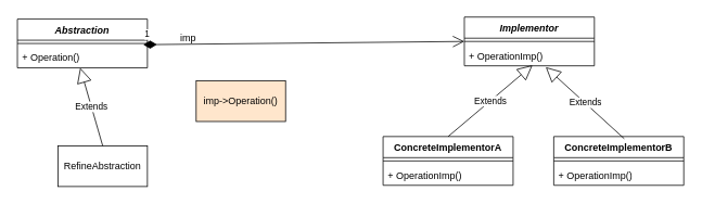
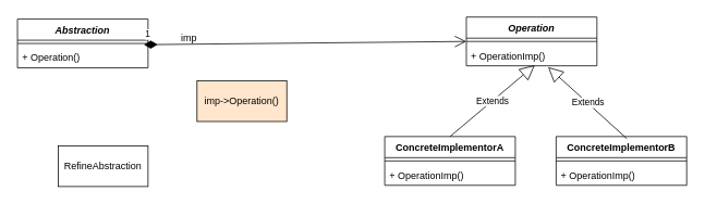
  <mxCell id="0" />
  <mxCell id="1" parent="0" />
  <mxCell id="2" value="&lt;i&gt;Abstraction&lt;/i&gt;" style="swimlane;fontStyle=1;align=center;verticalAlign=top;childLayout=stackLayout;horizontal=1;startSize=26;horizontalStack=0;resizeParent=1;resizeParentMax=0;resizeLast=0;collapsible=1;marginBottom=0;whiteSpace=wrap;html=1;" vertex="1" parent="1"><mxGeometry x="20" y="23" width="160" height="60" as="geometry" /></mxCell>
  <mxCell id="3" value="" style="line;strokeWidth=1;fillColor=none;align=left;verticalAlign=middle;spacingTop=-1;spacingLeft=3;spacingRight=3;rotatable=0;labelPosition=right;points=[];portConstraint=eastwest;strokeColor=inherit;" vertex="1" parent="2"><mxGeometry y="26" width="160" height="8" as="geometry" /></mxCell>
  <mxCell id="4" value="+ Operation()" style="text;strokeColor=none;fillColor=none;align=left;verticalAlign=top;spacingLeft=4;spacingRight=4;overflow=hidden;rotatable=0;points=[[0,0.5],[1,0.5]];portConstraint=eastwest;whiteSpace=wrap;html=1;" vertex="1" parent="2"><mxGeometry y="34" width="160" height="26" as="geometry" /></mxCell>
  <mxCell id="5" value="RefineAbstraction" style="html=1;whiteSpace=wrap;" vertex="1" parent="1"><mxGeometry x="70" y="179" width="110" height="50" as="geometry" /></mxCell>
- <mxCell id="6" value="Extends" style="endArrow=block;endSize=16;endFill=0;html=1;rounded=0;entryX=0.483;entryY=1.002;entryDx=0;entryDy=0;entryPerimeter=0;exitX=0.5;exitY=0;exitDx=0;exitDy=0;" edge="1" parent="1" source="5" target="4"><mxGeometry width="160" relative="1" as="geometry"><mxPoint x="270" y="169" as="sourcePoint" /><mxPoint x="430" y="169" as="targetPoint" /></mxGeometry></mxCell>
- <mxCell id="7" value="&lt;i&gt;Implementor&lt;/i&gt;" style="swimlane;fontStyle=1;align=center;verticalAlign=top;childLayout=stackLayout;horizontal=1;startSize=26;horizontalStack=0;resizeParent=1;resizeParentMax=0;resizeLast=0;collapsible=1;marginBottom=0;whiteSpace=wrap;html=1;" vertex="1" parent="1"><mxGeometry x="570" y="20.5" width="160" height="60" as="geometry" /></mxCell>
+ <mxCell id="7" value="&lt;i&gt;Operation&lt;/i&gt;" style="swimlane;fontStyle=1;align=center;verticalAlign=top;childLayout=stackLayout;horizontal=1;startSize=26;horizontalStack=0;resizeParent=1;resizeParentMax=0;resizeLast=0;collapsible=1;marginBottom=0;whiteSpace=wrap;html=1;" vertex="1" parent="1"><mxGeometry x="570" y="20.5" width="160" height="60" as="geometry" /></mxCell>
  <mxCell id="8" value="" style="line;strokeWidth=1;fillColor=none;align=left;verticalAlign=middle;spacingTop=-1;spacingLeft=3;spacingRight=3;rotatable=0;labelPosition=right;points=[];portConstraint=eastwest;strokeColor=inherit;" vertex="1" parent="7"><mxGeometry y="26" width="160" height="8" as="geometry" /></mxCell>
  <mxCell id="9" value="+ OperationImp()" style="text;strokeColor=none;fillColor=none;align=left;verticalAlign=top;spacingLeft=4;spacingRight=4;overflow=hidden;rotatable=0;points=[[0,0.5],[1,0.5]];portConstraint=eastwest;whiteSpace=wrap;html=1;" vertex="1" parent="7"><mxGeometry y="34" width="160" height="26" as="geometry" /></mxCell>
  <mxCell id="10" value="ConcreteImplementorA" style="swimlane;fontStyle=1;align=center;verticalAlign=top;childLayout=stackLayout;horizontal=1;startSize=26;horizontalStack=0;resizeParent=1;resizeParentMax=0;resizeLast=0;collapsible=1;marginBottom=0;whiteSpace=wrap;html=1;" vertex="1" parent="1"><mxGeometry x="470" y="167.5" width="160" height="60" as="geometry" /></mxCell>
  <mxCell id="11" value="" style="line;strokeWidth=1;fillColor=none;align=left;verticalAlign=middle;spacingTop=-1;spacingLeft=3;spacingRight=3;rotatable=0;labelPosition=right;points=[];portConstraint=eastwest;strokeColor=inherit;" vertex="1" parent="10"><mxGeometry y="26" width="160" height="8" as="geometry" /></mxCell>
  <mxCell id="12" value="+ OperationImp()" style="text;strokeColor=none;fillColor=none;align=left;verticalAlign=top;spacingLeft=4;spacingRight=4;overflow=hidden;rotatable=0;points=[[0,0.5],[1,0.5]];portConstraint=eastwest;whiteSpace=wrap;html=1;" vertex="1" parent="10"><mxGeometry y="34" width="160" height="26" as="geometry" /></mxCell>
  <mxCell id="13" value="ConcreteImplementorB" style="swimlane;fontStyle=1;align=center;verticalAlign=top;childLayout=stackLayout;horizontal=1;startSize=26;horizontalStack=0;resizeParent=1;resizeParentMax=0;resizeLast=0;collapsible=1;marginBottom=0;whiteSpace=wrap;html=1;" vertex="1" parent="1"><mxGeometry x="680" y="167.5" width="160" height="60" as="geometry" /></mxCell>
  <mxCell id="14" value="" style="line;strokeWidth=1;fillColor=none;align=left;verticalAlign=middle;spacingTop=-1;spacingLeft=3;spacingRight=3;rotatable=0;labelPosition=right;points=[];portConstraint=eastwest;strokeColor=inherit;" vertex="1" parent="13"><mxGeometry y="26" width="160" height="8" as="geometry" /></mxCell>
  <mxCell id="15" value="+ OperationImp()" style="text;strokeColor=none;fillColor=none;align=left;verticalAlign=top;spacingLeft=4;spacingRight=4;overflow=hidden;rotatable=0;points=[[0,0.5],[1,0.5]];portConstraint=eastwest;whiteSpace=wrap;html=1;" vertex="1" parent="13"><mxGeometry y="34" width="160" height="26" as="geometry" /></mxCell>
  <mxCell id="16" value="Extends" style="endArrow=block;endSize=16;endFill=0;html=1;rounded=0;entryX=0.524;entryY=0.971;entryDx=0;entryDy=0;entryPerimeter=0;exitX=0.5;exitY=0;exitDx=0;exitDy=0;" edge="1" parent="1" source="10" target="9"><mxGeometry width="160" relative="1" as="geometry"><mxPoint x="550" y="187.5" as="sourcePoint" /><mxPoint x="710" y="187.5" as="targetPoint" /></mxGeometry></mxCell>
  <mxCell id="17" value="Extends" style="endArrow=block;endSize=16;endFill=0;html=1;rounded=0;entryX=0.626;entryY=1.062;entryDx=0;entryDy=0;entryPerimeter=0;exitX=0.542;exitY=0.044;exitDx=0;exitDy=0;exitPerimeter=0;" edge="1" parent="1" source="13" target="9"><mxGeometry width="160" relative="1" as="geometry"><mxPoint x="560" y="177.5" as="sourcePoint" /><mxPoint x="634" y="87.5" as="targetPoint" /></mxGeometry></mxCell>
  <mxCell id="18" value="1" style="endArrow=open;html=1;endSize=12;startArrow=diamondThin;startSize=14;startFill=1;align=left;verticalAlign=bottom;rounded=0;exitX=0.968;exitY=0.685;exitDx=0;exitDy=0;exitPerimeter=0;entryX=0;entryY=0.5;entryDx=0;entryDy=0;" edge="1" parent="1" source="3" target="7"><mxGeometry x="-1" y="3" relative="1" as="geometry"><mxPoint x="240" y="39.76" as="sourcePoint" /><mxPoint x="400" y="39.76" as="targetPoint" /></mxGeometry></mxCell>
  <mxCell id="19" value="imp" style="text;html=1;align=center;verticalAlign=middle;resizable=0;points=[];autosize=1;strokeColor=none;fillColor=none;" vertex="1" parent="1"><mxGeometry x="210" y="32" width="40" height="30" as="geometry" /></mxCell>
  <mxCell id="20" value="imp-&amp;gt;Operation()" style="html=1;whiteSpace=wrap;fillColor=#ffe6cc;" vertex="1" parent="1"><mxGeometry x="240" y="99" width="110" height="50" as="geometry" /></mxCell>
